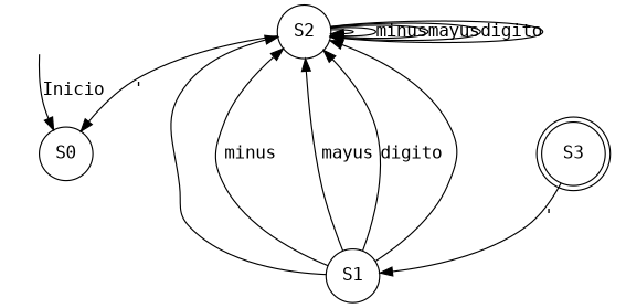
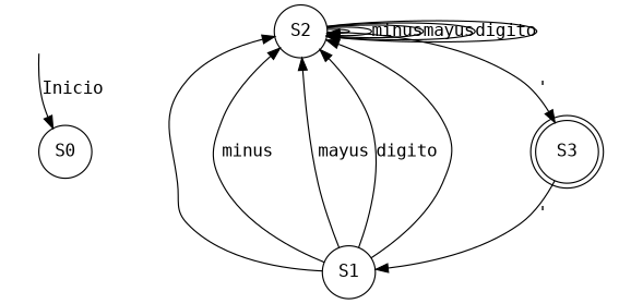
  digraph {
    fontname="DejaVu Sans Mono"
    rankdir=TB
    node [fontname="DejaVu Sans Mono" shape=circle]
    edge [fontname="DejaVu Sans Mono"]
    n1 [label=S0]
    n2 [label=S1]
    n3 [label=S2]
    n4 [label=S3 shape=doublecircle]
    vacio [shape=none style=invisible]
    n2 -> n3 [label="\n"]
    n2 -> n3 [label=minus]
    n2 -> n3 [label=mayus]
    n2 -> n3 [label=digito]
    n2 -> n3 [label=" "]
    n3 -> n3 [label="\n"]
    n3 -> n3 [label=minus]
    n3 -> n3 [label=mayus]
    n3 -> n3 [label=digito]
    n3 -> n3 [label=" "]
-   n3 -> n1 [label="\'"]
+   n3 -> n4 [label="\'"]
    n4 -> n2 [label="\'"]
    vacio -> n1 [label=Inicio]
  }
